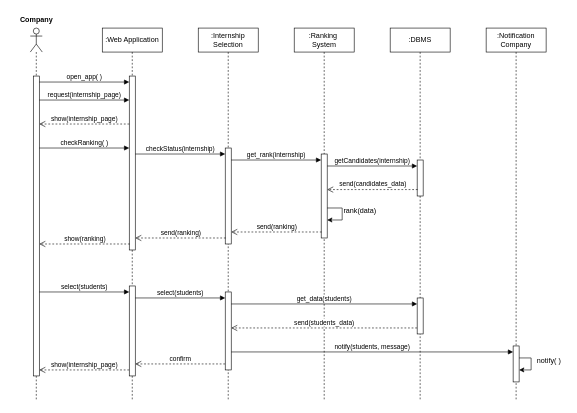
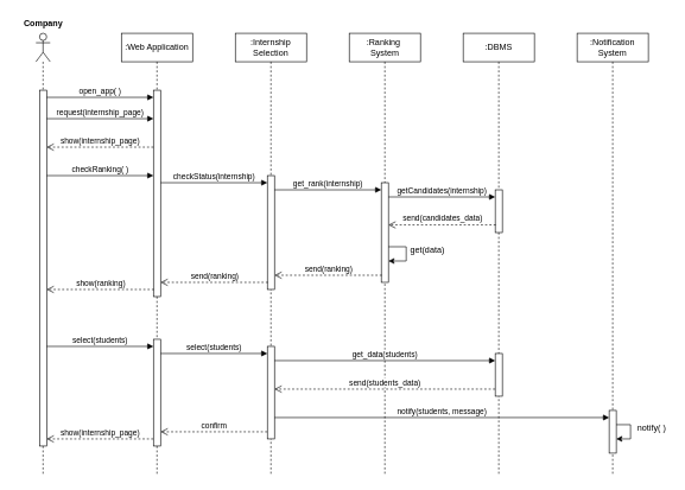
  <mxCell id="0" />
  <mxCell id="1" parent="0" />
  <mxCell id="2" value="" style="shape=umlLifeline;perimeter=lifelinePerimeter;whiteSpace=wrap;html=1;container=1;dropTarget=0;collapsible=0;recursiveResize=0;outlineConnect=0;portConstraint=eastwest;newEdgeStyle={&quot;curved&quot;:0,&quot;rounded&quot;:0};participant=umlActor;" vertex="1" parent="1"><mxGeometry x="50" y="46" width="20" height="620" as="geometry" /></mxCell>
  <mxCell id="3" value="" style="html=1;points=[[0,0,0,0,5],[0,1,0,0,-5],[1,0,0,0,5],[1,1,0,0,-5]];perimeter=orthogonalPerimeter;outlineConnect=0;targetShapes=umlLifeline;portConstraint=eastwest;newEdgeStyle={&quot;curved&quot;:0,&quot;rounded&quot;:0};" vertex="1" parent="2"><mxGeometry x="5" y="80" width="10" height="500" as="geometry" /></mxCell>
  <mxCell id="4" value="Company" style="text;align=center;fontStyle=1;verticalAlign=middle;spacingLeft=3;spacingRight=3;strokeColor=none;rotatable=0;points=[[0,0.5],[1,0.5]];portConstraint=eastwest;html=1;" vertex="1" parent="1"><mxGeometry x="20" y="20" width="80" height="26" as="geometry" /></mxCell>
  <mxCell id="5" value=":Web Application" style="shape=umlLifeline;perimeter=lifelinePerimeter;whiteSpace=wrap;html=1;container=1;dropTarget=0;collapsible=0;recursiveResize=0;outlineConnect=0;portConstraint=eastwest;newEdgeStyle={&quot;curved&quot;:0,&quot;rounded&quot;:0};" vertex="1" parent="1"><mxGeometry x="170" y="46" width="100" height="620" as="geometry" /></mxCell>
  <mxCell id="6" value="" style="html=1;points=[[0,0,0,0,5],[0,1,0,0,-5],[1,0,0,0,5],[1,1,0,0,-5]];perimeter=orthogonalPerimeter;outlineConnect=0;targetShapes=umlLifeline;portConstraint=eastwest;newEdgeStyle={&quot;curved&quot;:0,&quot;rounded&quot;:0};" vertex="1" parent="5"><mxGeometry x="45" y="80" width="10" height="290" as="geometry" /></mxCell>
  <mxCell id="7" value="" style="html=1;points=[[0,0,0,0,5],[0,1,0,0,-5],[1,0,0,0,5],[1,1,0,0,-5]];perimeter=orthogonalPerimeter;outlineConnect=0;targetShapes=umlLifeline;portConstraint=eastwest;newEdgeStyle={&quot;curved&quot;:0,&quot;rounded&quot;:0};" vertex="1" parent="5"><mxGeometry x="45" y="430" width="10" height="150" as="geometry" /></mxCell>
  <mxCell id="8" value=":Internship Selection" style="shape=umlLifeline;perimeter=lifelinePerimeter;whiteSpace=wrap;html=1;container=1;dropTarget=0;collapsible=0;recursiveResize=0;outlineConnect=0;portConstraint=eastwest;newEdgeStyle={&quot;curved&quot;:0,&quot;rounded&quot;:0};" vertex="1" parent="1"><mxGeometry x="330" y="46" width="100" height="620" as="geometry" /></mxCell>
  <mxCell id="9" value="" style="html=1;points=[[0,0,0,0,5],[0,1,0,0,-5],[1,0,0,0,5],[1,1,0,0,-5]];perimeter=orthogonalPerimeter;outlineConnect=0;targetShapes=umlLifeline;portConstraint=eastwest;newEdgeStyle={&quot;curved&quot;:0,&quot;rounded&quot;:0};" vertex="1" parent="8"><mxGeometry x="45" y="200" width="10" height="160" as="geometry" /></mxCell>
  <mxCell id="10" value="" style="html=1;points=[[0,0,0,0,5],[0,1,0,0,-5],[1,0,0,0,5],[1,1,0,0,-5]];perimeter=orthogonalPerimeter;outlineConnect=0;targetShapes=umlLifeline;portConstraint=eastwest;newEdgeStyle={&quot;curved&quot;:0,&quot;rounded&quot;:0};" vertex="1" parent="8"><mxGeometry x="45" y="440" width="10" height="130" as="geometry" /></mxCell>
  <mxCell id="11" value=":Ranking&amp;nbsp;&lt;div&gt;System&lt;/div&gt;" style="shape=umlLifeline;perimeter=lifelinePerimeter;whiteSpace=wrap;html=1;container=1;dropTarget=0;collapsible=0;recursiveResize=0;outlineConnect=0;portConstraint=eastwest;newEdgeStyle={&quot;curved&quot;:0,&quot;rounded&quot;:0};" vertex="1" parent="1"><mxGeometry x="490" y="46" width="100" height="620" as="geometry" /></mxCell>
  <mxCell id="12" value="" style="html=1;points=[[0,0,0,0,5],[0,1,0,0,-5],[1,0,0,0,5],[1,1,0,0,-5]];perimeter=orthogonalPerimeter;outlineConnect=0;targetShapes=umlLifeline;portConstraint=eastwest;newEdgeStyle={&quot;curved&quot;:0,&quot;rounded&quot;:0};" vertex="1" parent="11"><mxGeometry x="45" y="210" width="10" height="140" as="geometry" /></mxCell>
  <mxCell id="13" value=":DBMS" style="shape=umlLifeline;perimeter=lifelinePerimeter;whiteSpace=wrap;html=1;container=1;dropTarget=0;collapsible=0;recursiveResize=0;outlineConnect=0;portConstraint=eastwest;newEdgeStyle={&quot;curved&quot;:0,&quot;rounded&quot;:0};" vertex="1" parent="1"><mxGeometry x="650" y="46" width="100" height="620" as="geometry" /></mxCell>
  <mxCell id="14" value="" style="html=1;points=[[0,0,0,0,5],[0,1,0,0,-5],[1,0,0,0,5],[1,1,0,0,-5]];perimeter=orthogonalPerimeter;outlineConnect=0;targetShapes=umlLifeline;portConstraint=eastwest;newEdgeStyle={&quot;curved&quot;:0,&quot;rounded&quot;:0};" vertex="1" parent="13"><mxGeometry x="45" y="220" width="10" height="60" as="geometry" /></mxCell>
  <mxCell id="15" value="" style="html=1;points=[[0,0,0,0,5],[0,1,0,0,-5],[1,0,0,0,5],[1,1,0,0,-5]];perimeter=orthogonalPerimeter;outlineConnect=0;targetShapes=umlLifeline;portConstraint=eastwest;newEdgeStyle={&quot;curved&quot;:0,&quot;rounded&quot;:0};" vertex="1" parent="13"><mxGeometry x="45" y="450" width="10" height="60" as="geometry" /></mxCell>
- <mxCell id="16" value=":Notification Company" style="shape=umlLifeline;perimeter=lifelinePerimeter;whiteSpace=wrap;html=1;container=1;dropTarget=0;collapsible=0;recursiveResize=0;outlineConnect=0;portConstraint=eastwest;newEdgeStyle={&quot;curved&quot;:0,&quot;rounded&quot;:0};" vertex="1" parent="1"><mxGeometry x="810" y="46" width="100" height="620" as="geometry" /></mxCell>
+ <mxCell id="16" value=":Notification System" style="shape=umlLifeline;perimeter=lifelinePerimeter;whiteSpace=wrap;html=1;container=1;dropTarget=0;collapsible=0;recursiveResize=0;outlineConnect=0;portConstraint=eastwest;newEdgeStyle={&quot;curved&quot;:0,&quot;rounded&quot;:0};" vertex="1" parent="1"><mxGeometry x="810" y="46" width="100" height="620" as="geometry" /></mxCell>
  <mxCell id="17" value="" style="html=1;points=[[0,0,0,0,5],[0,1,0,0,-5],[1,0,0,0,5],[1,1,0,0,-5]];perimeter=orthogonalPerimeter;outlineConnect=0;targetShapes=umlLifeline;portConstraint=eastwest;newEdgeStyle={&quot;curved&quot;:0,&quot;rounded&quot;:0};" vertex="1" parent="16"><mxGeometry x="45" y="530" width="10" height="60" as="geometry" /></mxCell>
  <mxCell id="18" style="edgeStyle=orthogonalEdgeStyle;rounded=0;orthogonalLoop=1;jettySize=auto;html=1;curved=0;" edge="1" parent="16" source="17" target="17"><mxGeometry relative="1" as="geometry" /></mxCell>
  <mxCell id="19" value="open_app( )" style="html=1;verticalAlign=bottom;endArrow=block;curved=0;rounded=0;exitX=1;exitY=0;exitDx=0;exitDy=5;exitPerimeter=0;entryX=0;entryY=0;entryDx=0;entryDy=5;entryPerimeter=0;" edge="1" parent="1"><mxGeometry width="80" relative="1" as="geometry"><mxPoint x="65" y="136" as="sourcePoint" /><mxPoint x="215" y="136" as="targetPoint" /></mxGeometry></mxCell>
  <mxCell id="20" value="show(internship_page)" style="html=1;verticalAlign=bottom;endArrow=open;dashed=1;endSize=8;curved=0;rounded=0;" edge="1" parent="1"><mxGeometry x="-0.002" relative="1" as="geometry"><mxPoint x="215" y="206" as="sourcePoint" /><mxPoint x="65" y="206" as="targetPoint" /><mxPoint as="offset" /></mxGeometry></mxCell>
  <mxCell id="21" value="checkRanking( )" style="html=1;verticalAlign=bottom;endArrow=block;curved=0;rounded=0;exitX=1;exitY=0;exitDx=0;exitDy=5;exitPerimeter=0;entryX=0;entryY=0;entryDx=0;entryDy=5;entryPerimeter=0;" edge="1" parent="1"><mxGeometry width="80" relative="1" as="geometry"><mxPoint x="65" y="246" as="sourcePoint" /><mxPoint x="215" y="246" as="targetPoint" /></mxGeometry></mxCell>
  <mxCell id="22" value="request(internship_page)" style="html=1;verticalAlign=bottom;endArrow=block;curved=0;rounded=0;exitX=1;exitY=0;exitDx=0;exitDy=5;exitPerimeter=0;entryX=0;entryY=0;entryDx=0;entryDy=5;entryPerimeter=0;" edge="1" parent="1"><mxGeometry width="80" relative="1" as="geometry"><mxPoint x="65" y="166" as="sourcePoint" /><mxPoint x="215" y="166" as="targetPoint" /></mxGeometry></mxCell>
  <mxCell id="23" value="checkStatus(internship)" style="html=1;verticalAlign=bottom;endArrow=block;curved=0;rounded=0;exitX=1;exitY=0;exitDx=0;exitDy=5;exitPerimeter=0;entryX=0;entryY=0;entryDx=0;entryDy=5;entryPerimeter=0;" edge="1" parent="1"><mxGeometry width="80" relative="1" as="geometry"><mxPoint x="225" y="256" as="sourcePoint" /><mxPoint x="375" y="256" as="targetPoint" /></mxGeometry></mxCell>
  <mxCell id="24" value="get_rank(internship)" style="html=1;verticalAlign=bottom;endArrow=block;curved=0;rounded=0;exitX=1;exitY=0;exitDx=0;exitDy=5;exitPerimeter=0;entryX=0;entryY=0;entryDx=0;entryDy=5;entryPerimeter=0;" edge="1" parent="1"><mxGeometry width="80" relative="1" as="geometry"><mxPoint x="385" y="266" as="sourcePoint" /><mxPoint x="535" y="266" as="targetPoint" /></mxGeometry></mxCell>
  <mxCell id="25" value="getCandidates(internship)" style="html=1;verticalAlign=bottom;endArrow=block;curved=0;rounded=0;exitX=1;exitY=0;exitDx=0;exitDy=5;exitPerimeter=0;entryX=0;entryY=0;entryDx=0;entryDy=5;entryPerimeter=0;" edge="1" parent="1"><mxGeometry width="80" relative="1" as="geometry"><mxPoint x="545" y="276" as="sourcePoint" /><mxPoint x="695" y="276" as="targetPoint" /></mxGeometry></mxCell>
  <mxCell id="26" value="send(candidates_data)" style="html=1;verticalAlign=bottom;endArrow=open;dashed=1;endSize=8;curved=0;rounded=0;exitX=0.077;exitY=0.616;exitDx=0;exitDy=0;exitPerimeter=0;" edge="1" parent="1"><mxGeometry relative="1" as="geometry"><mxPoint x="695.77" y="315.28" as="sourcePoint" /><mxPoint x="545" y="315.28" as="targetPoint" /></mxGeometry></mxCell>
  <mxCell id="27" value="" style="endArrow=classic;html=1;rounded=0;" edge="1" parent="1"><mxGeometry width="50" height="50" relative="1" as="geometry"><mxPoint x="545" y="346" as="sourcePoint" /><mxPoint x="545" y="366" as="targetPoint" /><Array as="points"><mxPoint x="570" y="346" /><mxPoint x="570" y="366" /></Array></mxGeometry></mxCell>
- <mxCell id="28" value="rank(data)" style="text;html=1;align=center;verticalAlign=middle;whiteSpace=wrap;rounded=0;" vertex="1" parent="1"><mxGeometry x="570" y="336" width="60" height="30" as="geometry" /></mxCell>
+ <mxCell id="28" value="get(data)" style="text;html=1;align=center;verticalAlign=middle;whiteSpace=wrap;rounded=0;" vertex="1" parent="1"><mxGeometry x="570" y="336" width="60" height="30" as="geometry" /></mxCell>
  <mxCell id="29" value="send(ranking)" style="html=1;verticalAlign=bottom;endArrow=open;dashed=1;endSize=8;curved=0;rounded=0;exitX=0.077;exitY=0.616;exitDx=0;exitDy=0;exitPerimeter=0;" edge="1" parent="1"><mxGeometry relative="1" as="geometry"><mxPoint x="535.77" y="386" as="sourcePoint" /><mxPoint x="385" y="386" as="targetPoint" /></mxGeometry></mxCell>
  <mxCell id="30" value="send(ranking)" style="html=1;verticalAlign=bottom;endArrow=open;dashed=1;endSize=8;curved=0;rounded=0;exitX=0.077;exitY=0.616;exitDx=0;exitDy=0;exitPerimeter=0;" edge="1" parent="1"><mxGeometry relative="1" as="geometry"><mxPoint x="375.77" y="396" as="sourcePoint" /><mxPoint x="225" y="396" as="targetPoint" /></mxGeometry></mxCell>
  <mxCell id="31" value="show(ranking)" style="html=1;verticalAlign=bottom;endArrow=open;dashed=1;endSize=8;curved=0;rounded=0;exitX=0.077;exitY=0.616;exitDx=0;exitDy=0;exitPerimeter=0;" edge="1" parent="1"><mxGeometry relative="1" as="geometry"><mxPoint x="215.77" y="406" as="sourcePoint" /><mxPoint x="65" y="406" as="targetPoint" /></mxGeometry></mxCell>
  <mxCell id="32" value="select(students)" style="html=1;verticalAlign=bottom;endArrow=block;curved=0;rounded=0;exitX=1;exitY=0;exitDx=0;exitDy=5;exitPerimeter=0;entryX=0;entryY=0;entryDx=0;entryDy=5;entryPerimeter=0;" edge="1" parent="1"><mxGeometry width="80" relative="1" as="geometry"><mxPoint x="65" y="486" as="sourcePoint" /><mxPoint x="215" y="486" as="targetPoint" /></mxGeometry></mxCell>
  <mxCell id="33" value="select(students)" style="html=1;verticalAlign=bottom;endArrow=block;curved=0;rounded=0;exitX=1;exitY=0;exitDx=0;exitDy=5;exitPerimeter=0;entryX=0;entryY=0;entryDx=0;entryDy=5;entryPerimeter=0;" edge="1" parent="1"><mxGeometry width="80" relative="1" as="geometry"><mxPoint x="225" y="496" as="sourcePoint" /><mxPoint x="375" y="496" as="targetPoint" /></mxGeometry></mxCell>
  <mxCell id="34" value="get_data(students)" style="html=1;verticalAlign=bottom;endArrow=block;curved=0;rounded=0;exitX=1;exitY=0;exitDx=0;exitDy=5;exitPerimeter=0;" edge="1" parent="1" target="15"><mxGeometry width="80" relative="1" as="geometry"><mxPoint x="385" y="506" as="sourcePoint" /><mxPoint x="535" y="506" as="targetPoint" /></mxGeometry></mxCell>
  <mxCell id="35" value="send(students_data)" style="html=1;verticalAlign=bottom;endArrow=open;dashed=1;endSize=8;curved=0;rounded=0;exitX=0.077;exitY=0.616;exitDx=0;exitDy=0;exitPerimeter=0;" edge="1" parent="1" target="10"><mxGeometry relative="1" as="geometry"><mxPoint x="694.77" y="546" as="sourcePoint" /><mxPoint x="544" y="546" as="targetPoint" /></mxGeometry></mxCell>
  <mxCell id="36" value="notify(students, message)" style="html=1;verticalAlign=bottom;endArrow=block;curved=0;rounded=0;exitX=1;exitY=0;exitDx=0;exitDy=5;exitPerimeter=0;" edge="1" parent="1" target="17"><mxGeometry width="80" relative="1" as="geometry"><mxPoint x="385" y="586" as="sourcePoint" /><mxPoint x="695" y="586" as="targetPoint" /></mxGeometry></mxCell>
  <mxCell id="37" value="notify( )" style="text;html=1;align=center;verticalAlign=middle;whiteSpace=wrap;rounded=0;" vertex="1" parent="1"><mxGeometry x="890" y="586" width="50" height="30" as="geometry" /></mxCell>
  <mxCell id="38" value="confirm" style="html=1;verticalAlign=bottom;endArrow=open;dashed=1;endSize=8;curved=0;rounded=0;exitX=0.077;exitY=0.616;exitDx=0;exitDy=0;exitPerimeter=0;" edge="1" parent="1" target="7"><mxGeometry relative="1" as="geometry"><mxPoint x="374.77" y="606" as="sourcePoint" /><mxPoint x="224" y="606" as="targetPoint" /></mxGeometry></mxCell>
  <mxCell id="39" value="show(internship_page)" style="html=1;verticalAlign=bottom;endArrow=open;dashed=1;endSize=8;curved=0;rounded=0;exitX=0.077;exitY=0.616;exitDx=0;exitDy=0;exitPerimeter=0;" edge="1" parent="1"><mxGeometry x="-0.002" relative="1" as="geometry"><mxPoint x="214.77" y="616" as="sourcePoint" /><mxPoint x="65" y="616" as="targetPoint" /><mxPoint as="offset" /></mxGeometry></mxCell>
